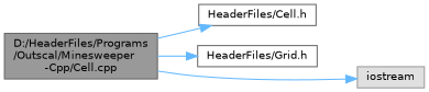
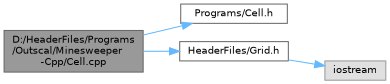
  digraph {
    rankdir=LR
    node [color=grey40 fillcolor=white fontname=Helvetica fontsize=10 shape=box style=filled]
    edge [color=steelblue1 fontname=Helvetica fontsize=10 labelfontname=Helvetica labelfontsize=10 style=solid]
    n1 [color=gray40 fillcolor=grey60 fontcolor=black height=0.2 label="D:/HeaderFiles/Programs\l/Outscal/Minesweeper\l-Cpp/Cell.cpp" width=0.4]
-   n2 [height=0.2 label="HeaderFiles/Cell.h" width=0.4]
+   n2 [height=0.2 label="Programs/Cell.h" width=0.4]
    n3 [height=0.2 label="HeaderFiles/Grid.h" width=0.4]
    n4 [color=grey60 fillcolor="#E0E0E0" height=0.2 label=iostream width=0.4]
    n1 -> n2
    n1 -> n3
-   n1 -> n4
+   n3 -> n4
  }
